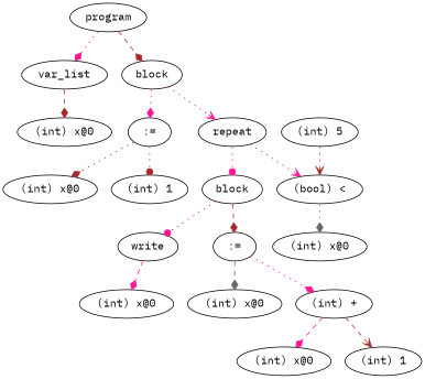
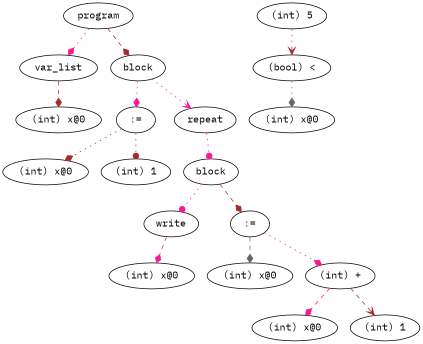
  digraph {
    fontname="IBM Plex Mono"
    ordering=out
    node [fontname="IBM Plex Mono"]
    edge [arrowhead=diamond color=deeppink fontname="IBM Plex Mono" style=dotted]
    n1 [label=program]
    n2 [label=var_list]
    n3 [label=block]
    n4 [label="(int) x@0"]
    n5 [label=":="]
    n6 [label=repeat]
    n7 [label="(int) x@0"]
    n8 [label="(int) 1"]
    n9 [label=block]
    n10 [label="(bool) <"]
    n11 [label=write]
    n12 [label=":="]
    n13 [label="(int) x@0"]
    n14 [label="(int) x@0"]
    n15 [label="(int) x@0"]
    n16 [label="(int) +"]
    n17 [label="(int) x@0"]
    n18 [label="(int) 1"]
    n19 [label="(int) 5"]
    n1 -> n2
    n1 -> n3 [color=brown style=dashed]
    n2 -> n4 [color=brown style=dashed]
    n3 -> n5
    n3 -> n6 [arrowhead=vee]
    n5 -> n7 [color=brown]
    n5 -> n8 [arrowhead=dot color=brown]
    n6 -> n9 [arrowhead=dot]
-   n6 -> n10 [arrowhead=vee]
    n9 -> n11 [arrowhead=dot]
    n9 -> n12 [color=brown style=dashed]
    n10 -> n13 [color=gray40]
    n11 -> n14 [style=dashed]
    n12 -> n15 [color=gray40 style=dashed]
    n12 -> n16
    n16 -> n17 [style=dashed]
    n16 -> n18 [arrowhead=vee color=brown style=dashed]
    n19 -> n10 [arrowhead=vee color=brown]
  }
